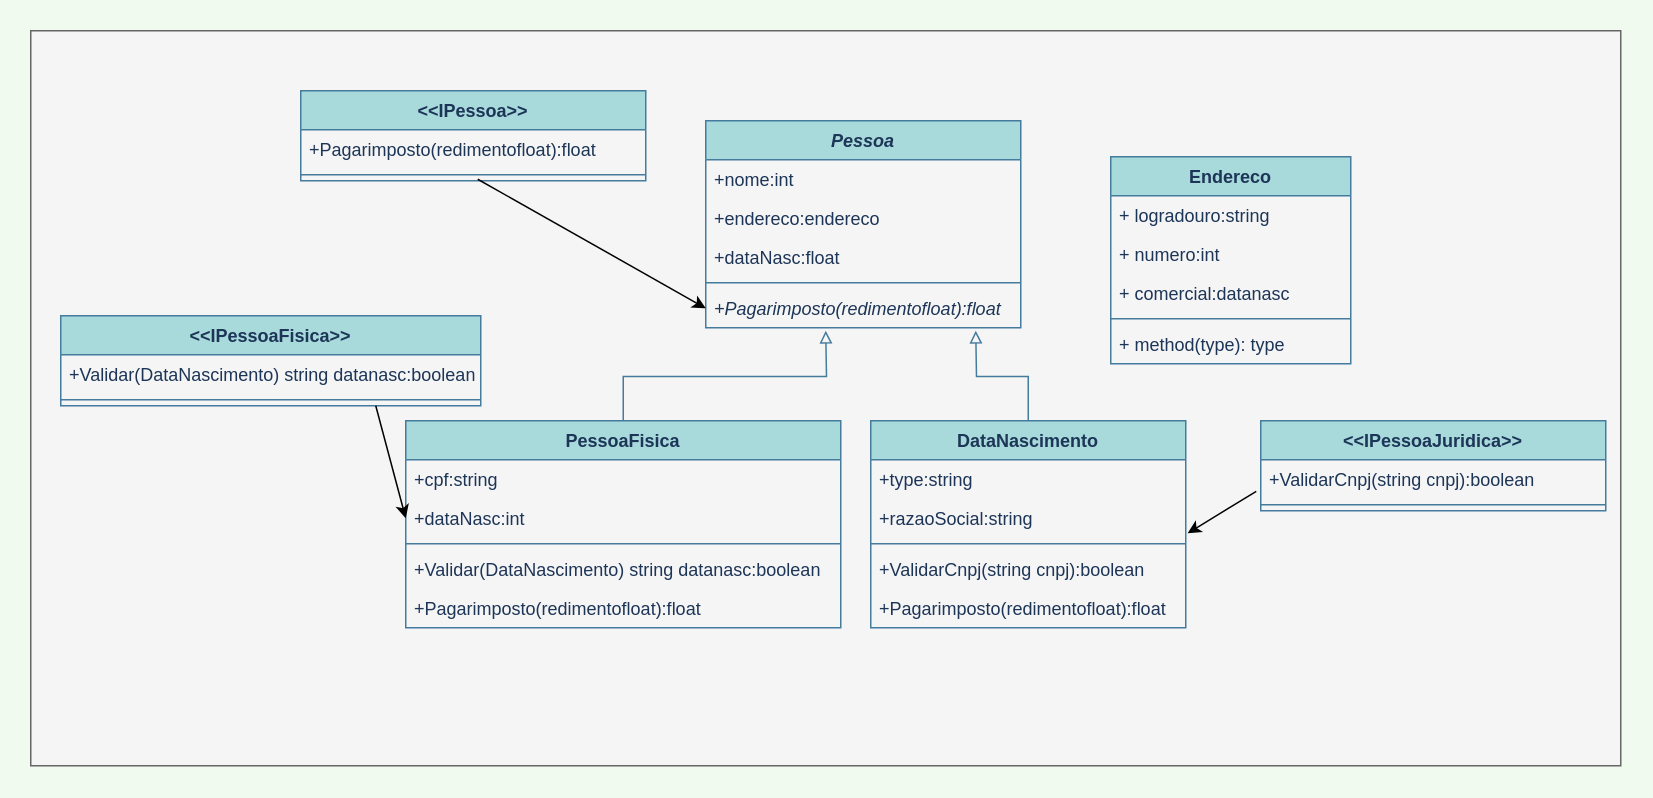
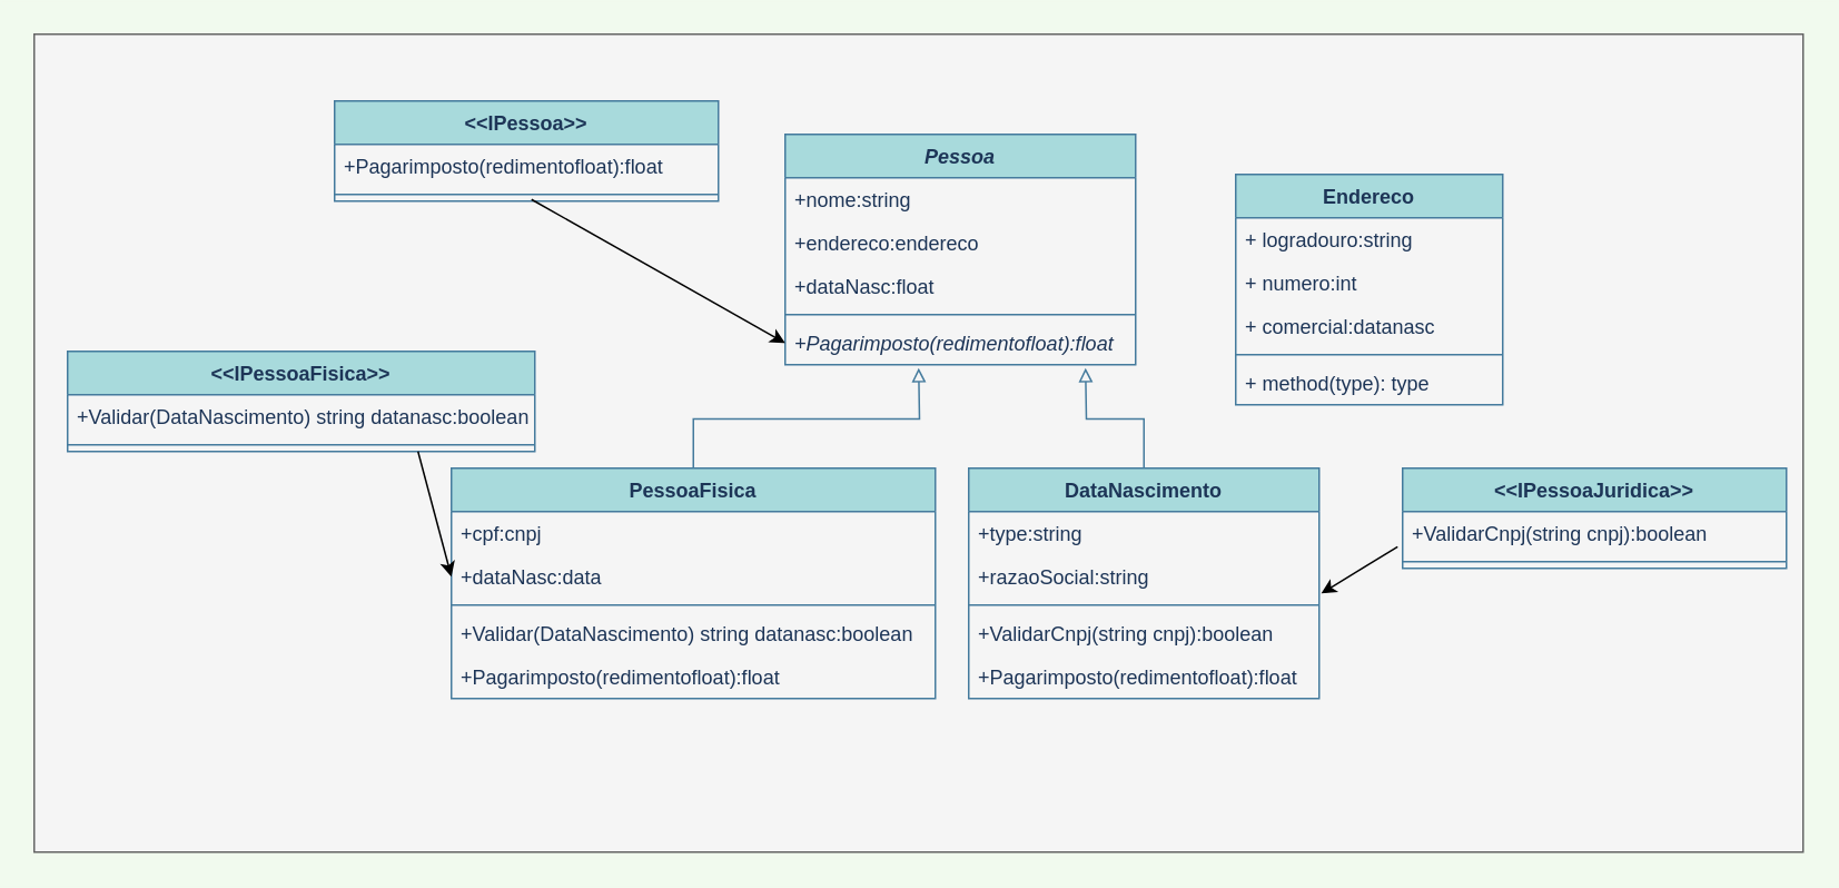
  <mxCell id="0" />
  <mxCell id="1" parent="0" />
  <mxCell id="2" value="" style="rounded=0;whiteSpace=wrap;html=1;sketch=0;fontColor=#333333;strokeColor=#666666;fillColor=#f5f5f5;" parent="1" vertex="1"><mxGeometry x="20" width="1060" height="490" as="geometry" y="20" /></mxCell>
  <mxCell id="3" style="edgeStyle=orthogonalEdgeStyle;rounded=0;orthogonalLoop=1;jettySize=auto;html=1;endArrow=block;endFill=0;labelBackgroundColor=#F1FAEE;strokeColor=#457B9D;fontColor=#1D3557;" parent="1" source="4" edge="1"><mxGeometry relative="1" as="geometry"><mxPoint x="650" y="220" as="targetPoint" /></mxGeometry></mxCell>
  <mxCell id="4" value="DataNascimento" style="swimlane;fontStyle=1;align=center;verticalAlign=top;childLayout=stackLayout;horizontal=1;startSize=26;horizontalStack=0;resizeParent=1;resizeParentMax=0;resizeLast=0;collapsible=1;marginBottom=0;fillColor=#A8DADC;strokeColor=#457B9D;fontColor=#1D3557;" parent="1" vertex="1"><mxGeometry x="580" y="280" width="210" height="138" as="geometry" /></mxCell>
  <mxCell id="5" value="+type:string" style="text;align=left;verticalAlign=top;spacingLeft=4;spacingRight=4;overflow=hidden;rotatable=0;points=[[0,0.5],[1,0.5]];portConstraint=eastwest;fontColor=#1D3557;" parent="4" vertex="1"><mxGeometry y="26" width="210" height="26" as="geometry" /></mxCell>
  <mxCell id="6" value="+razaoSocial:string" style="text;align=left;verticalAlign=top;spacingLeft=4;spacingRight=4;overflow=hidden;rotatable=0;points=[[0,0.5],[1,0.5]];portConstraint=eastwest;fontColor=#1D3557;" parent="4" vertex="1"><mxGeometry y="52" width="210" height="26" as="geometry" /></mxCell>
  <mxCell id="7" value="" style="line;strokeWidth=1;fillColor=none;align=left;verticalAlign=middle;spacingTop=-1;spacingLeft=3;spacingRight=3;rotatable=0;labelPosition=right;points=[];portConstraint=eastwest;labelBackgroundColor=#F1FAEE;strokeColor=#457B9D;fontColor=#1D3557;" parent="4" vertex="1"><mxGeometry y="78" width="210" height="8" as="geometry" /></mxCell>
  <mxCell id="8" value="+ValidarCnpj(string cnpj):boolean" style="text;align=left;verticalAlign=top;spacingLeft=4;spacingRight=4;overflow=hidden;rotatable=0;points=[[0,0.5],[1,0.5]];portConstraint=eastwest;fontColor=#1D3557;" vertex="1" parent="4"><mxGeometry y="86" width="210" height="26" as="geometry" /></mxCell>
  <mxCell id="9" value="+Pagarimposto(redimentofloat):float" style="text;align=left;verticalAlign=top;spacingLeft=4;spacingRight=4;overflow=hidden;rotatable=0;points=[[0,0.5],[1,0.5]];portConstraint=eastwest;fontColor=#1D3557;" vertex="1" parent="4"><mxGeometry y="112" width="210" height="26" as="geometry" /></mxCell>
  <mxCell id="10" style="edgeStyle=orthogonalEdgeStyle;rounded=0;orthogonalLoop=1;jettySize=auto;html=1;endArrow=block;endFill=0;labelBackgroundColor=#F1FAEE;strokeColor=#457B9D;fontColor=#1D3557;" parent="1" source="11" edge="1"><mxGeometry relative="1" as="geometry"><mxPoint x="550" y="220" as="targetPoint" /></mxGeometry></mxCell>
  <mxCell id="11" value="PessoaFisica" style="swimlane;fontStyle=1;align=center;verticalAlign=top;childLayout=stackLayout;horizontal=1;startSize=26;horizontalStack=0;resizeParent=1;resizeParentMax=0;resizeLast=0;collapsible=1;marginBottom=0;fillColor=#A8DADC;strokeColor=#457B9D;fontColor=#1D3557;" parent="1" vertex="1"><mxGeometry x="270" y="280" width="290" height="138" as="geometry"><mxRectangle x="200" y="290" width="120" height="30" as="alternateBounds" /></mxGeometry></mxCell>
- <mxCell id="12" value="+cpf:string" style="text;align=left;verticalAlign=top;spacingLeft=4;spacingRight=4;overflow=hidden;rotatable=0;points=[[0,0.5],[1,0.5]];portConstraint=eastwest;fontColor=#1D3557;" parent="11" vertex="1"><mxGeometry y="26" width="290" height="26" as="geometry" /></mxCell>
- <mxCell id="13" value="+dataNasc:int" style="text;align=left;verticalAlign=top;spacingLeft=4;spacingRight=4;overflow=hidden;rotatable=0;points=[[0,0.5],[1,0.5]];portConstraint=eastwest;fontColor=#1D3557;" parent="11" vertex="1"><mxGeometry y="52" width="290" height="26" as="geometry" /></mxCell>
+ <mxCell id="12" value="+cpf:cnpj" style="text;align=left;verticalAlign=top;spacingLeft=4;spacingRight=4;overflow=hidden;rotatable=0;points=[[0,0.5],[1,0.5]];portConstraint=eastwest;fontColor=#1D3557;" parent="11" vertex="1"><mxGeometry y="26" width="290" height="26" as="geometry" /></mxCell>
+ <mxCell id="13" value="+dataNasc:data" style="text;align=left;verticalAlign=top;spacingLeft=4;spacingRight=4;overflow=hidden;rotatable=0;points=[[0,0.5],[1,0.5]];portConstraint=eastwest;fontColor=#1D3557;" parent="11" vertex="1"><mxGeometry y="52" width="290" height="26" as="geometry" /></mxCell>
  <mxCell id="14" value="" style="line;strokeWidth=1;fillColor=none;align=left;verticalAlign=middle;spacingTop=-1;spacingLeft=3;spacingRight=3;rotatable=0;labelPosition=right;points=[];portConstraint=eastwest;labelBackgroundColor=#F1FAEE;strokeColor=#457B9D;fontColor=#1D3557;" parent="11" vertex="1"><mxGeometry y="78" width="290" height="8" as="geometry" /></mxCell>
  <mxCell id="15" value="+Validar(DataNascimento) string datanasc:boolean" style="text;align=left;verticalAlign=top;spacingLeft=4;spacingRight=4;overflow=hidden;rotatable=0;points=[[0,0.5],[1,0.5]];portConstraint=eastwest;fontColor=#1D3557;" vertex="1" parent="11"><mxGeometry y="86" width="290" height="26" as="geometry" /></mxCell>
  <mxCell id="16" value="+Pagarimposto(redimentofloat):float" style="text;align=left;verticalAlign=top;spacingLeft=4;spacingRight=4;overflow=hidden;rotatable=0;points=[[0,0.5],[1,0.5]];portConstraint=eastwest;fontColor=#1D3557;" vertex="1" parent="11"><mxGeometry y="112" width="290" height="26" as="geometry" /></mxCell>
  <mxCell id="17" value="Pessoa" style="swimlane;fontStyle=3;align=center;verticalAlign=top;childLayout=stackLayout;horizontal=1;startSize=26;horizontalStack=0;resizeParent=1;resizeParentMax=0;resizeLast=0;collapsible=1;marginBottom=0;fillColor=#A8DADC;strokeColor=#457B9D;fontColor=#1D3557;" parent="1" vertex="1"><mxGeometry x="470" y="80" width="210" height="138" as="geometry" /></mxCell>
- <mxCell id="18" value="+nome:int" style="text;align=left;verticalAlign=top;spacingLeft=4;spacingRight=4;overflow=hidden;rotatable=0;points=[[0,0.5],[1,0.5]];portConstraint=eastwest;fontColor=#1D3557;" parent="17" vertex="1"><mxGeometry y="26" width="210" height="26" as="geometry" /></mxCell>
+ <mxCell id="18" value="+nome:string" style="text;align=left;verticalAlign=top;spacingLeft=4;spacingRight=4;overflow=hidden;rotatable=0;points=[[0,0.5],[1,0.5]];portConstraint=eastwest;fontColor=#1D3557;" parent="17" vertex="1"><mxGeometry y="26" width="210" height="26" as="geometry" /></mxCell>
  <mxCell id="19" value="+endereco:endereco" style="text;align=left;verticalAlign=top;spacingLeft=4;spacingRight=4;overflow=hidden;rotatable=0;points=[[0,0.5],[1,0.5]];portConstraint=eastwest;fontColor=#1D3557;" parent="17" vertex="1"><mxGeometry y="52" width="210" height="26" as="geometry" /></mxCell>
  <mxCell id="20" value="+dataNasc:float" style="text;align=left;verticalAlign=top;spacingLeft=4;spacingRight=4;overflow=hidden;rotatable=0;points=[[0,0.5],[1,0.5]];portConstraint=eastwest;fontColor=#1D3557;" vertex="1" parent="17"><mxGeometry y="78" width="210" height="26" as="geometry" /></mxCell>
  <mxCell id="21" value="" style="line;strokeWidth=1;fillColor=none;align=left;verticalAlign=middle;spacingTop=-1;spacingLeft=3;spacingRight=3;rotatable=0;labelPosition=right;points=[];portConstraint=eastwest;labelBackgroundColor=#F1FAEE;strokeColor=#457B9D;fontColor=#1D3557;" parent="17" vertex="1"><mxGeometry y="104" width="210" height="8" as="geometry" /></mxCell>
  <mxCell id="22" value="+Pagarimposto(redimentofloat):float" style="text;align=left;verticalAlign=top;spacingLeft=4;spacingRight=4;overflow=hidden;rotatable=0;points=[[0,0.5],[1,0.5]];portConstraint=eastwest;fontColor=#1D3557;fontStyle=2" vertex="1" parent="17"><mxGeometry y="112" width="210" height="26" as="geometry" /></mxCell>
  <mxCell id="23" value="Endereco" style="swimlane;fontStyle=1;align=center;verticalAlign=top;childLayout=stackLayout;horizontal=1;startSize=26;horizontalStack=0;resizeParent=1;resizeParentMax=0;resizeLast=0;collapsible=1;marginBottom=0;fillColor=#A8DADC;strokeColor=#457B9D;fontColor=#1D3557;" parent="1" vertex="1"><mxGeometry x="740" y="104" width="160" height="138" as="geometry" /></mxCell>
  <mxCell id="24" value="+ logradouro:string" style="text;align=left;verticalAlign=top;spacingLeft=4;spacingRight=4;overflow=hidden;rotatable=0;points=[[0,0.5],[1,0.5]];portConstraint=eastwest;fontColor=#1D3557;" parent="23" vertex="1"><mxGeometry y="26" width="160" height="26" as="geometry" /></mxCell>
  <mxCell id="25" value="+ numero:int" style="text;align=left;verticalAlign=top;spacingLeft=4;spacingRight=4;overflow=hidden;rotatable=0;points=[[0,0.5],[1,0.5]];portConstraint=eastwest;fontColor=#1D3557;" parent="23" vertex="1"><mxGeometry y="52" width="160" height="26" as="geometry" /></mxCell>
  <mxCell id="26" value="+ comercial:datanasc" style="text;align=left;verticalAlign=top;spacingLeft=4;spacingRight=4;overflow=hidden;rotatable=0;points=[[0,0.5],[1,0.5]];portConstraint=eastwest;fontColor=#1D3557;" parent="23" vertex="1"><mxGeometry y="78" width="160" height="26" as="geometry" /></mxCell>
  <mxCell id="27" value="" style="line;strokeWidth=1;fillColor=none;align=left;verticalAlign=middle;spacingTop=-1;spacingLeft=3;spacingRight=3;rotatable=0;labelPosition=right;points=[];portConstraint=eastwest;labelBackgroundColor=#F1FAEE;strokeColor=#457B9D;fontColor=#1D3557;" parent="23" vertex="1"><mxGeometry y="104" width="160" height="8" as="geometry" /></mxCell>
  <mxCell id="28" value="+ method(type): type" style="text;align=left;verticalAlign=top;spacingLeft=4;spacingRight=4;overflow=hidden;rotatable=0;points=[[0,0.5],[1,0.5]];portConstraint=eastwest;fontColor=#1D3557;" parent="23" vertex="1"><mxGeometry y="112" width="160" height="26" as="geometry" /></mxCell>
  <mxCell id="29" value="&lt;&lt;IPessoa&gt;&gt;" style="swimlane;fontStyle=1;align=center;verticalAlign=top;childLayout=stackLayout;horizontal=1;startSize=26;horizontalStack=0;resizeParent=1;resizeParentMax=0;resizeLast=0;collapsible=1;marginBottom=0;fillColor=#A8DADC;strokeColor=#457B9D;fontColor=#1D3557;" vertex="1" parent="1"><mxGeometry x="200" y="60" width="230" height="60" as="geometry" /></mxCell>
  <mxCell id="30" value="+Pagarimposto(redimentofloat):float" style="text;align=left;verticalAlign=top;spacingLeft=4;spacingRight=4;overflow=hidden;rotatable=0;points=[[0,0.5],[1,0.5]];portConstraint=eastwest;fontColor=#1D3557;" vertex="1" parent="29"><mxGeometry y="26" width="230" height="26" as="geometry" /></mxCell>
  <mxCell id="31" value="" style="line;strokeWidth=1;fillColor=none;align=left;verticalAlign=middle;spacingTop=-1;spacingLeft=3;spacingRight=3;rotatable=0;labelPosition=right;points=[];portConstraint=eastwest;labelBackgroundColor=#F1FAEE;strokeColor=#457B9D;fontColor=#1D3557;" vertex="1" parent="29"><mxGeometry y="52" width="230" height="8" as="geometry" /></mxCell>
  <mxCell id="32" value="" style="endArrow=classic;html=1;rounded=0;exitX=0.513;exitY=1.115;exitDx=0;exitDy=0;exitPerimeter=0;entryX=0;entryY=0.5;entryDx=0;entryDy=0;" edge="1" parent="1" target="22"><mxGeometry width="50" height="50" relative="1" as="geometry"><mxPoint x="317.99" y="118.99" as="sourcePoint" /><mxPoint x="360" y="180" as="targetPoint" /></mxGeometry></mxCell>
  <mxCell id="33" value="&lt;&lt;IPessoaJuridica&gt;&gt;" style="swimlane;fontStyle=1;align=center;verticalAlign=top;childLayout=stackLayout;horizontal=1;startSize=26;horizontalStack=0;resizeParent=1;resizeParentMax=0;resizeLast=0;collapsible=1;marginBottom=0;fillColor=#A8DADC;strokeColor=#457B9D;fontColor=#1D3557;" vertex="1" parent="1"><mxGeometry x="840" y="280" width="230" height="60" as="geometry" /></mxCell>
  <mxCell id="34" value="+ValidarCnpj(string cnpj):boolean" style="text;align=left;verticalAlign=top;spacingLeft=4;spacingRight=4;overflow=hidden;rotatable=0;points=[[0,0.5],[1,0.5]];portConstraint=eastwest;fontColor=#1D3557;" vertex="1" parent="33"><mxGeometry y="26" width="230" height="26" as="geometry" /></mxCell>
  <mxCell id="35" value="" style="line;strokeWidth=1;fillColor=none;align=left;verticalAlign=middle;spacingTop=-1;spacingLeft=3;spacingRight=3;rotatable=0;labelPosition=right;points=[];portConstraint=eastwest;labelBackgroundColor=#F1FAEE;strokeColor=#457B9D;fontColor=#1D3557;" vertex="1" parent="33"><mxGeometry y="52" width="230" height="8" as="geometry" /></mxCell>
  <mxCell id="36" value="" style="endArrow=classic;html=1;rounded=0;entryX=1.006;entryY=0.885;entryDx=0;entryDy=0;entryPerimeter=0;exitX=-0.013;exitY=0.808;exitDx=0;exitDy=0;exitPerimeter=0;" edge="1" parent="1" source="34" target="6"><mxGeometry width="50" height="50" relative="1" as="geometry"><mxPoint x="890" y="390" as="sourcePoint" /><mxPoint x="940" y="340" as="targetPoint" /></mxGeometry></mxCell>
  <mxCell id="37" value="&lt;&lt;IPessoaFisica&gt;&gt;" style="swimlane;fontStyle=1;align=center;verticalAlign=top;childLayout=stackLayout;horizontal=1;startSize=26;horizontalStack=0;resizeParent=1;resizeParentMax=0;resizeLast=0;collapsible=1;marginBottom=0;fillColor=#A8DADC;strokeColor=#457B9D;fontColor=#1D3557;" vertex="1" parent="1"><mxGeometry x="40" y="210" width="280" height="60" as="geometry" /></mxCell>
  <mxCell id="38" value="+Validar(DataNascimento) string datanasc:boolean" style="text;align=left;verticalAlign=top;spacingLeft=4;spacingRight=4;overflow=hidden;rotatable=0;points=[[0,0.5],[1,0.5]];portConstraint=eastwest;fontColor=#1D3557;" vertex="1" parent="37"><mxGeometry y="26" width="280" height="26" as="geometry" /></mxCell>
  <mxCell id="39" value="" style="line;strokeWidth=1;fillColor=none;align=left;verticalAlign=middle;spacingTop=-1;spacingLeft=3;spacingRight=3;rotatable=0;labelPosition=right;points=[];portConstraint=eastwest;labelBackgroundColor=#F1FAEE;strokeColor=#457B9D;fontColor=#1D3557;" vertex="1" parent="37"><mxGeometry y="52" width="280" height="8" as="geometry" /></mxCell>
  <mxCell id="40" value="" style="endArrow=classic;html=1;rounded=0;entryX=0;entryY=0.5;entryDx=0;entryDy=0;exitX=0.75;exitY=1;exitDx=0;exitDy=0;" edge="1" parent="1" source="37" target="13"><mxGeometry width="50" height="50" relative="1" as="geometry"><mxPoint x="220" y="350" as="sourcePoint" /><mxPoint x="270" y="300" as="targetPoint" /></mxGeometry></mxCell>
